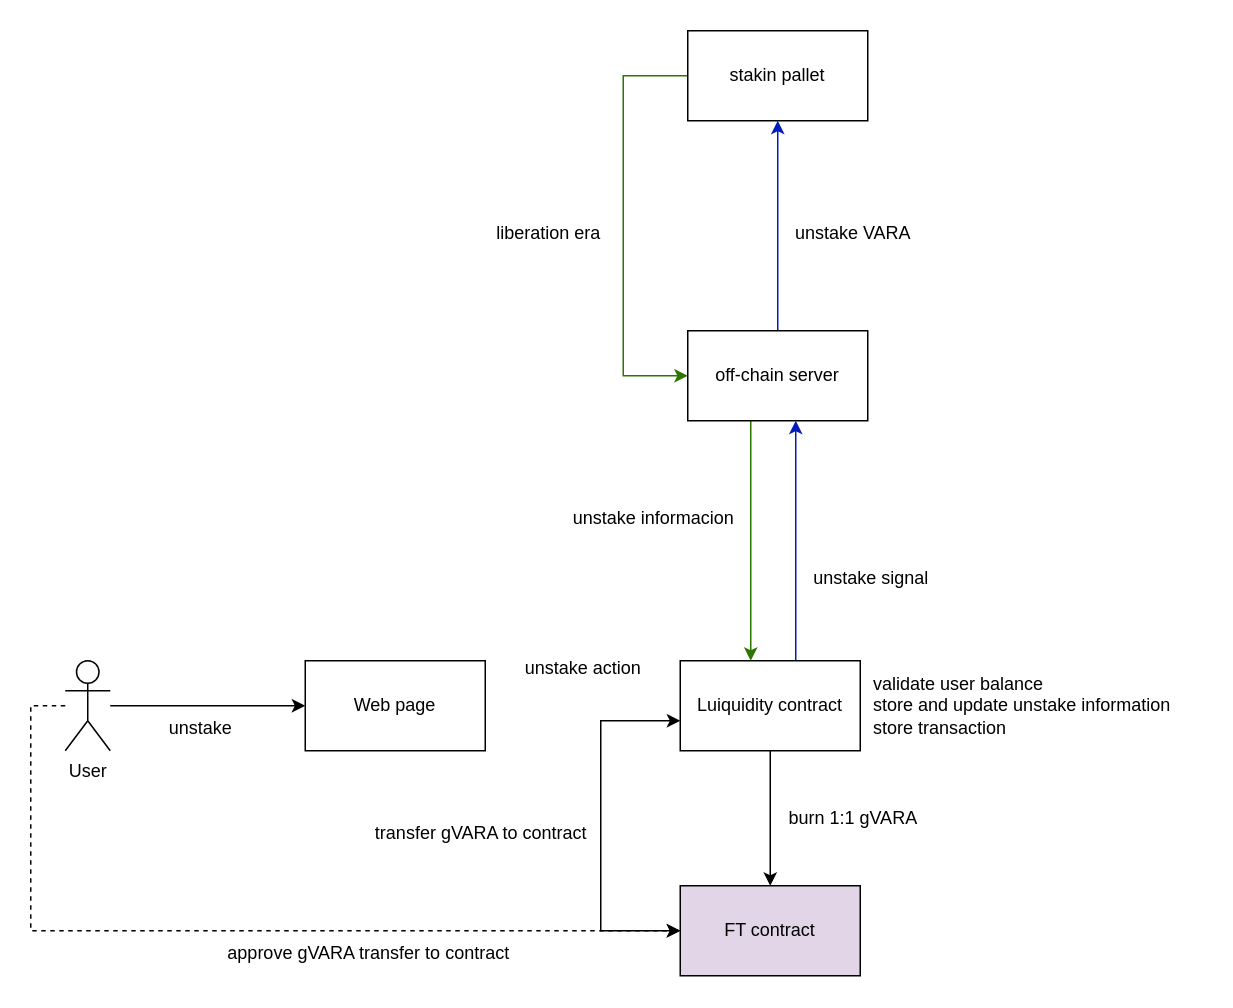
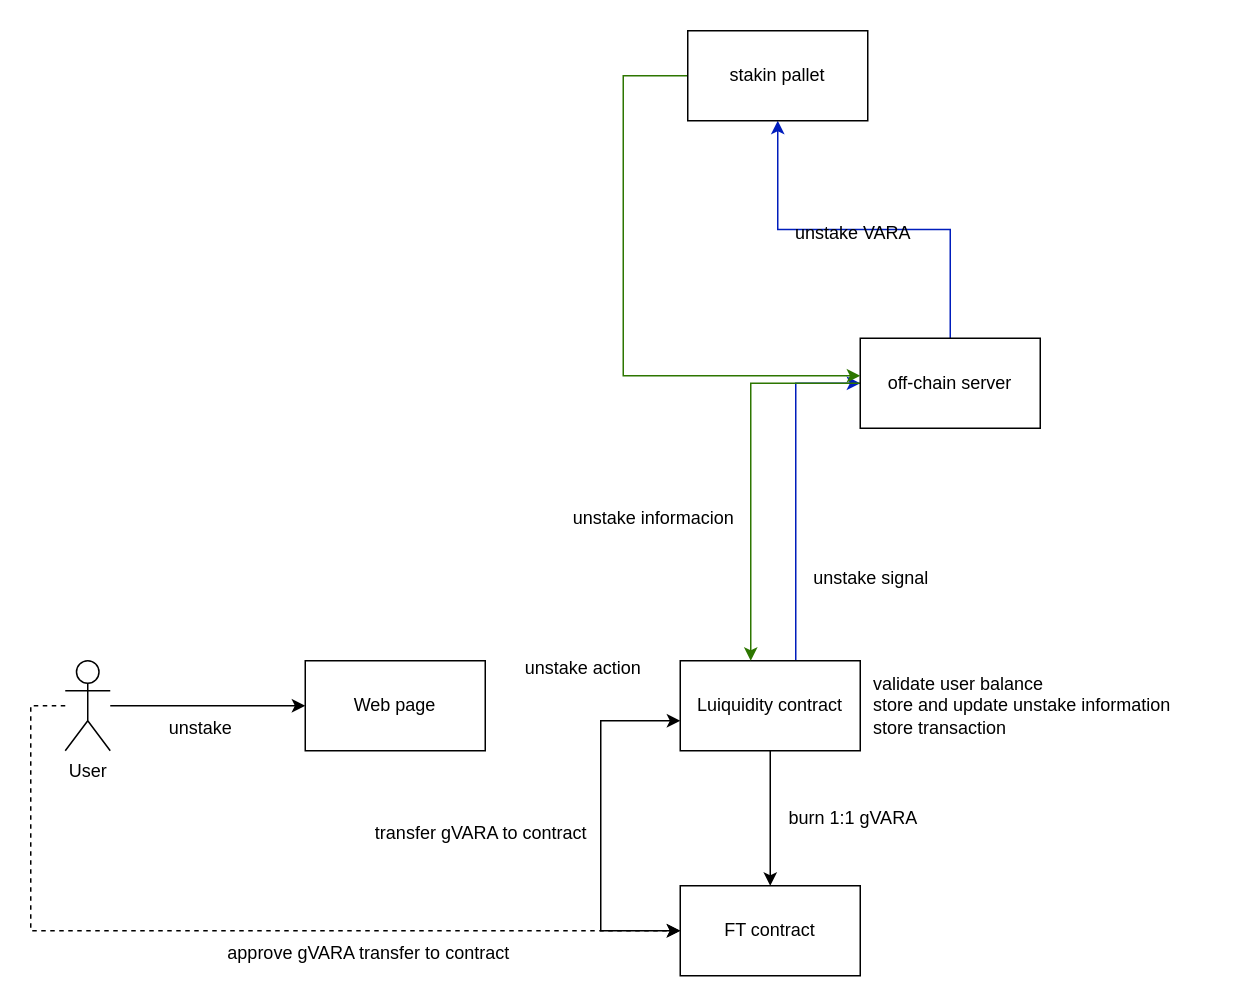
  <mxCell id="0" />
  <mxCell id="1" parent="0" />
  <mxCell id="2" style="edgeStyle=orthogonalEdgeStyle;rounded=0;orthogonalLoop=1;jettySize=auto;html=1;" edge="1" parent="1" source="4" target="5"><mxGeometry relative="1" as="geometry" /></mxCell>
  <mxCell id="3" style="edgeStyle=orthogonalEdgeStyle;rounded=0;orthogonalLoop=1;jettySize=auto;html=1;dashed=1;" edge="1" parent="1" source="4" target="10"><mxGeometry relative="1" as="geometry"><Array as="points"><mxPoint x="20" y="470" /><mxPoint x="20" y="620" /></Array></mxGeometry></mxCell>
  <mxCell id="4" value="User" style="shape=umlActor;verticalLabelPosition=bottom;verticalAlign=top;html=1;outlineConnect=0;" vertex="1" parent="1"><mxGeometry x="43" y="440" width="30" height="60" as="geometry" /></mxCell>
  <mxCell id="5" value="Web page" style="rounded=0;whiteSpace=wrap;html=1;" vertex="1" parent="1"><mxGeometry x="203" y="440" width="120" height="60" as="geometry" /></mxCell>
  <mxCell id="6" style="edgeStyle=orthogonalEdgeStyle;rounded=0;orthogonalLoop=1;jettySize=auto;html=1;" edge="1" parent="1" source="9" target="10"><mxGeometry relative="1" as="geometry"><Array as="points"><mxPoint x="513" y="550" /><mxPoint x="513" y="550" /></Array></mxGeometry></mxCell>
  <mxCell id="7" style="edgeStyle=orthogonalEdgeStyle;rounded=0;orthogonalLoop=1;jettySize=auto;html=1;fillColor=#0050ef;strokeColor=#001DBC;" edge="1" parent="1" source="9" target="16"><mxGeometry relative="1" as="geometry"><Array as="points"><mxPoint x="530" y="390" /><mxPoint x="530" y="390" /></Array></mxGeometry></mxCell>
  <mxCell id="8" style="edgeStyle=orthogonalEdgeStyle;rounded=0;orthogonalLoop=1;jettySize=auto;html=1;endArrow=classic;endFill=1;startArrow=classic;startFill=1;" edge="1" parent="1" source="9" target="10"><mxGeometry relative="1" as="geometry"><Array as="points"><mxPoint x="400" y="480" /><mxPoint x="400" y="620" /></Array></mxGeometry></mxCell>
  <mxCell id="9" value="Luiquidity contract" style="rounded=0;whiteSpace=wrap;html=1;" vertex="1" parent="1"><mxGeometry x="453" y="440" width="120" height="60" as="geometry" /></mxCell>
- <mxCell id="10" value="FT contract" style="rounded=0;whiteSpace=wrap;html=1;fillColor=#e1d5e7;" vertex="1" parent="1"><mxGeometry x="453" y="590" width="120" height="60" as="geometry" /></mxCell>
+ <mxCell id="10" value="FT contract" style="rounded=0;whiteSpace=wrap;html=1;" vertex="1" parent="1"><mxGeometry x="453" y="590" width="120" height="60" as="geometry" /></mxCell>
  <mxCell id="11" value="unstake" style="text;html=1;align=center;verticalAlign=middle;resizable=0;points=[];autosize=1;strokeColor=none;fillColor=none;" vertex="1" parent="1"><mxGeometry x="98" y="470" width="70" height="30" as="geometry" /></mxCell>
  <mxCell id="12" value="burn 1:1 gVARA" style="text;html=1;align=center;verticalAlign=middle;resizable=0;points=[];autosize=1;strokeColor=none;fillColor=none;" vertex="1" parent="1"><mxGeometry x="513" y="530" width="110" height="30" as="geometry" /></mxCell>
  <mxCell id="13" value="transfer gVARA to contract" style="text;html=1;align=center;verticalAlign=middle;resizable=0;points=[];autosize=1;strokeColor=none;fillColor=none;" vertex="1" parent="1"><mxGeometry x="240" y="540" width="160" height="30" as="geometry" /></mxCell>
  <mxCell id="14" style="edgeStyle=orthogonalEdgeStyle;rounded=0;orthogonalLoop=1;jettySize=auto;html=1;fillColor=#0050ef;strokeColor=#001DBC;" edge="1" parent="1" source="16" target="19"><mxGeometry relative="1" as="geometry" /></mxCell>
  <mxCell id="15" style="edgeStyle=orthogonalEdgeStyle;rounded=0;orthogonalLoop=1;jettySize=auto;html=1;fillColor=#60a917;strokeColor=#2D7600;" edge="1" parent="1" source="16" target="9"><mxGeometry relative="1" as="geometry"><Array as="points"><mxPoint x="500" y="380" /><mxPoint x="500" y="380" /></Array></mxGeometry></mxCell>
- <mxCell id="16" value="off-chain server" style="rounded=0;whiteSpace=wrap;html=1;" vertex="1" parent="1"><mxGeometry x="458" y="220" width="120" height="60" as="geometry" /></mxCell>
+ <mxCell id="16" value="off-chain server" style="rounded=0;whiteSpace=wrap;html=1;" vertex="1" parent="1"><mxGeometry x="573" y="225" width="120" height="60" as="geometry" /></mxCell>
  <mxCell id="17" value="unstake signal" style="text;html=1;align=center;verticalAlign=middle;resizable=0;points=[];autosize=1;strokeColor=none;fillColor=none;" vertex="1" parent="1"><mxGeometry x="530" y="370" width="100" height="30" as="geometry" /></mxCell>
  <mxCell id="18" style="edgeStyle=orthogonalEdgeStyle;rounded=0;orthogonalLoop=1;jettySize=auto;html=1;fillColor=#60a917;strokeColor=#2D7600;" edge="1" parent="1" source="19" target="16"><mxGeometry relative="1" as="geometry"><Array as="points"><mxPoint x="415" y="50" /><mxPoint x="415" y="250" /></Array></mxGeometry></mxCell>
  <mxCell id="19" value="stakin pallet" style="rounded=0;whiteSpace=wrap;html=1;" vertex="1" parent="1"><mxGeometry x="458" y="20" width="120" height="60" as="geometry" /></mxCell>
  <mxCell id="20" value="unstake VARA" style="text;html=1;align=center;verticalAlign=middle;resizable=0;points=[];autosize=1;strokeColor=none;fillColor=none;" vertex="1" parent="1"><mxGeometry x="518" y="140" width="100" height="30" as="geometry" /></mxCell>
  <mxCell id="21" value="validate user balance&lt;br&gt;store and update unstake information&lt;br&gt;store transaction" style="text;html=1;align=left;verticalAlign=middle;resizable=0;points=[];autosize=1;strokeColor=none;fillColor=none;" vertex="1" parent="1"><mxGeometry x="580" y="440" width="220" height="60" as="geometry" /></mxCell>
  <mxCell id="22" value="unstake action" style="text;html=1;align=center;verticalAlign=middle;resizable=0;points=[];autosize=1;strokeColor=none;fillColor=none;" vertex="1" parent="1"><mxGeometry x="338" y="430" width="100" height="30" as="geometry" /></mxCell>
- <mxCell id="23" value="liberation era" style="text;html=1;align=center;verticalAlign=middle;resizable=0;points=[];autosize=1;strokeColor=none;fillColor=none;" vertex="1" parent="1"><mxGeometry x="320" y="140" width="90" height="30" as="geometry" /></mxCell>
  <mxCell id="24" value="unstake informacion" style="text;html=1;align=center;verticalAlign=middle;resizable=0;points=[];autosize=1;strokeColor=none;fillColor=none;" vertex="1" parent="1"><mxGeometry x="370" y="330" width="130" height="30" as="geometry" /></mxCell>
  <mxCell id="25" value="approve gVARA transfer to contract" style="text;html=1;align=center;verticalAlign=middle;resizable=0;points=[];autosize=1;strokeColor=none;fillColor=none;" vertex="1" parent="1"><mxGeometry x="140" y="620" width="210" height="30" as="geometry" /></mxCell>
